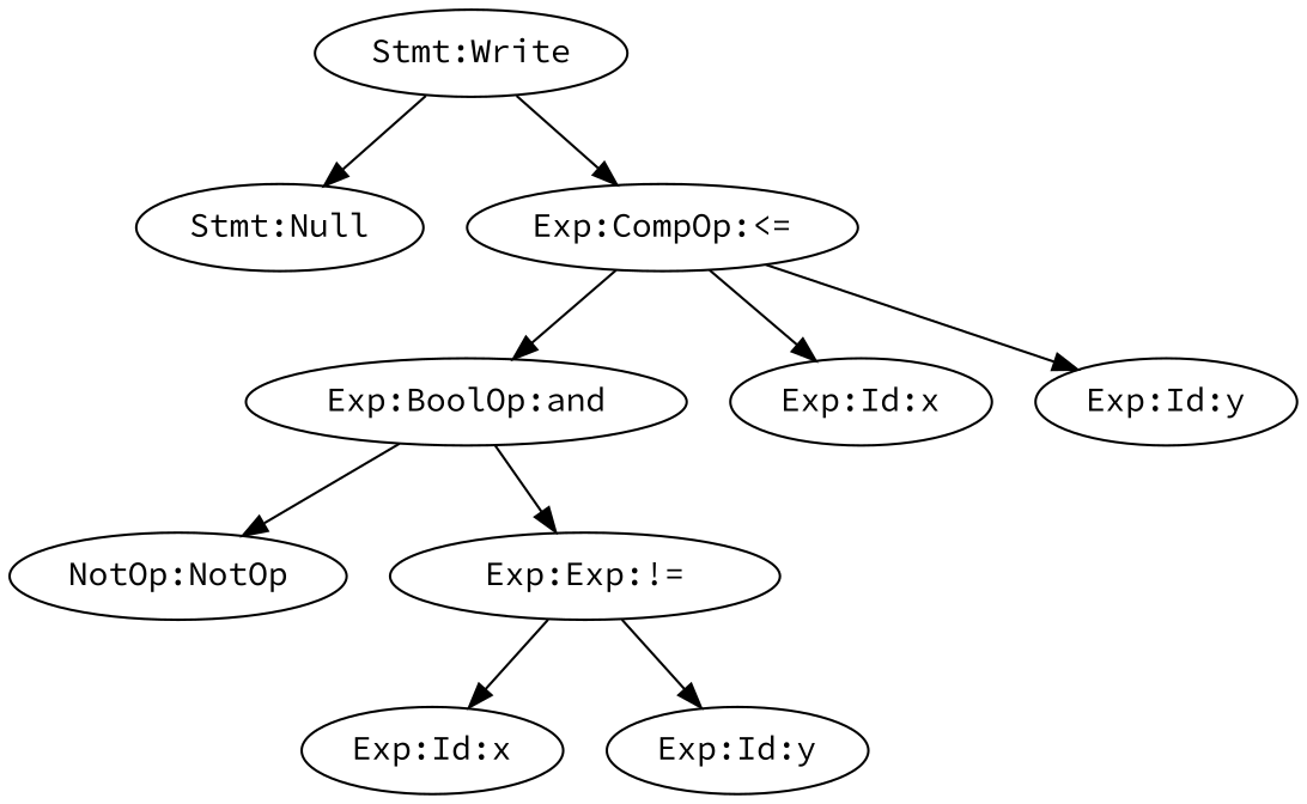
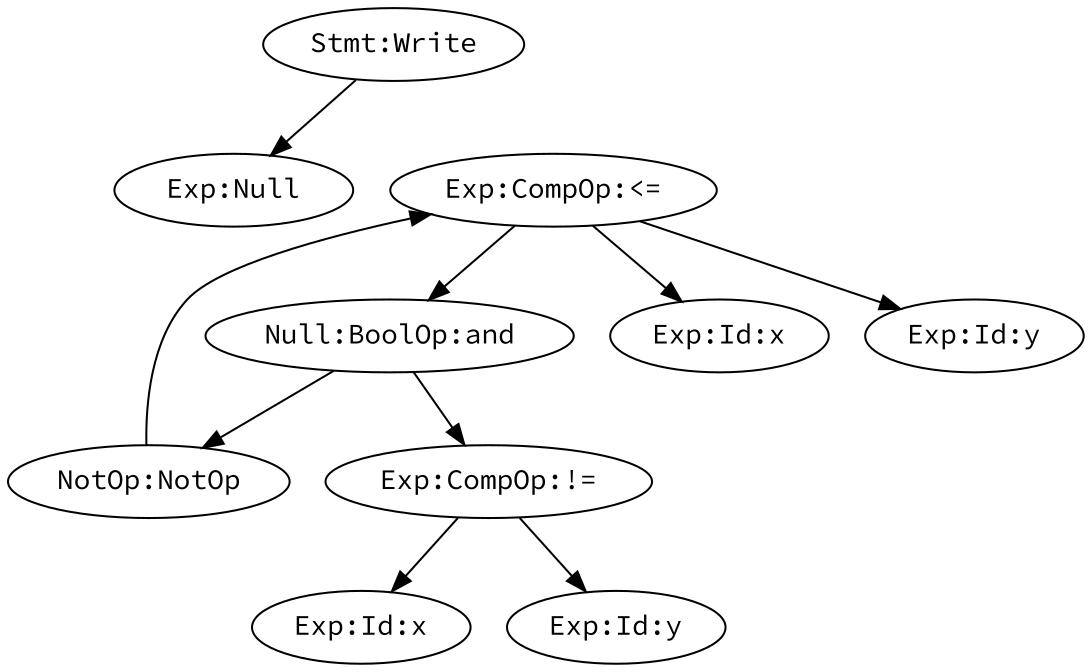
  digraph {
    fontname="Source Code Pro"
    node [fontname="Source Code Pro"]
    edge [fontname="Source Code Pro"]
    n1 [label="Stmt:Write"]
-   n2 [label="Stmt:Null"]
-   n3 [label="Exp:BoolOp:and"]
-   n4 [label="Exp:Exp:!="]
+   n2 [label="Exp:Null"]
+   n3 [label="Null:BoolOp:and"]
+   n4 [label="Exp:CompOp:!="]
    n5 [label="NotOp:NotOp"]
    n6 [label="Exp:Id:x"]
    n7 [label="Exp:Id:y"]
    n8 [label="Exp:CompOp:<="]
    n9 [label="Exp:Id:x"]
    n10 [label="Exp:Id:y"]
    n1 -> n2
    n3 -> n4
    n3 -> n5
    n4 -> n6
    n4 -> n7
-   n1 -> n8
+   n5 -> n8
    n8 -> n3
    n8 -> n9
    n8 -> n10
  }
